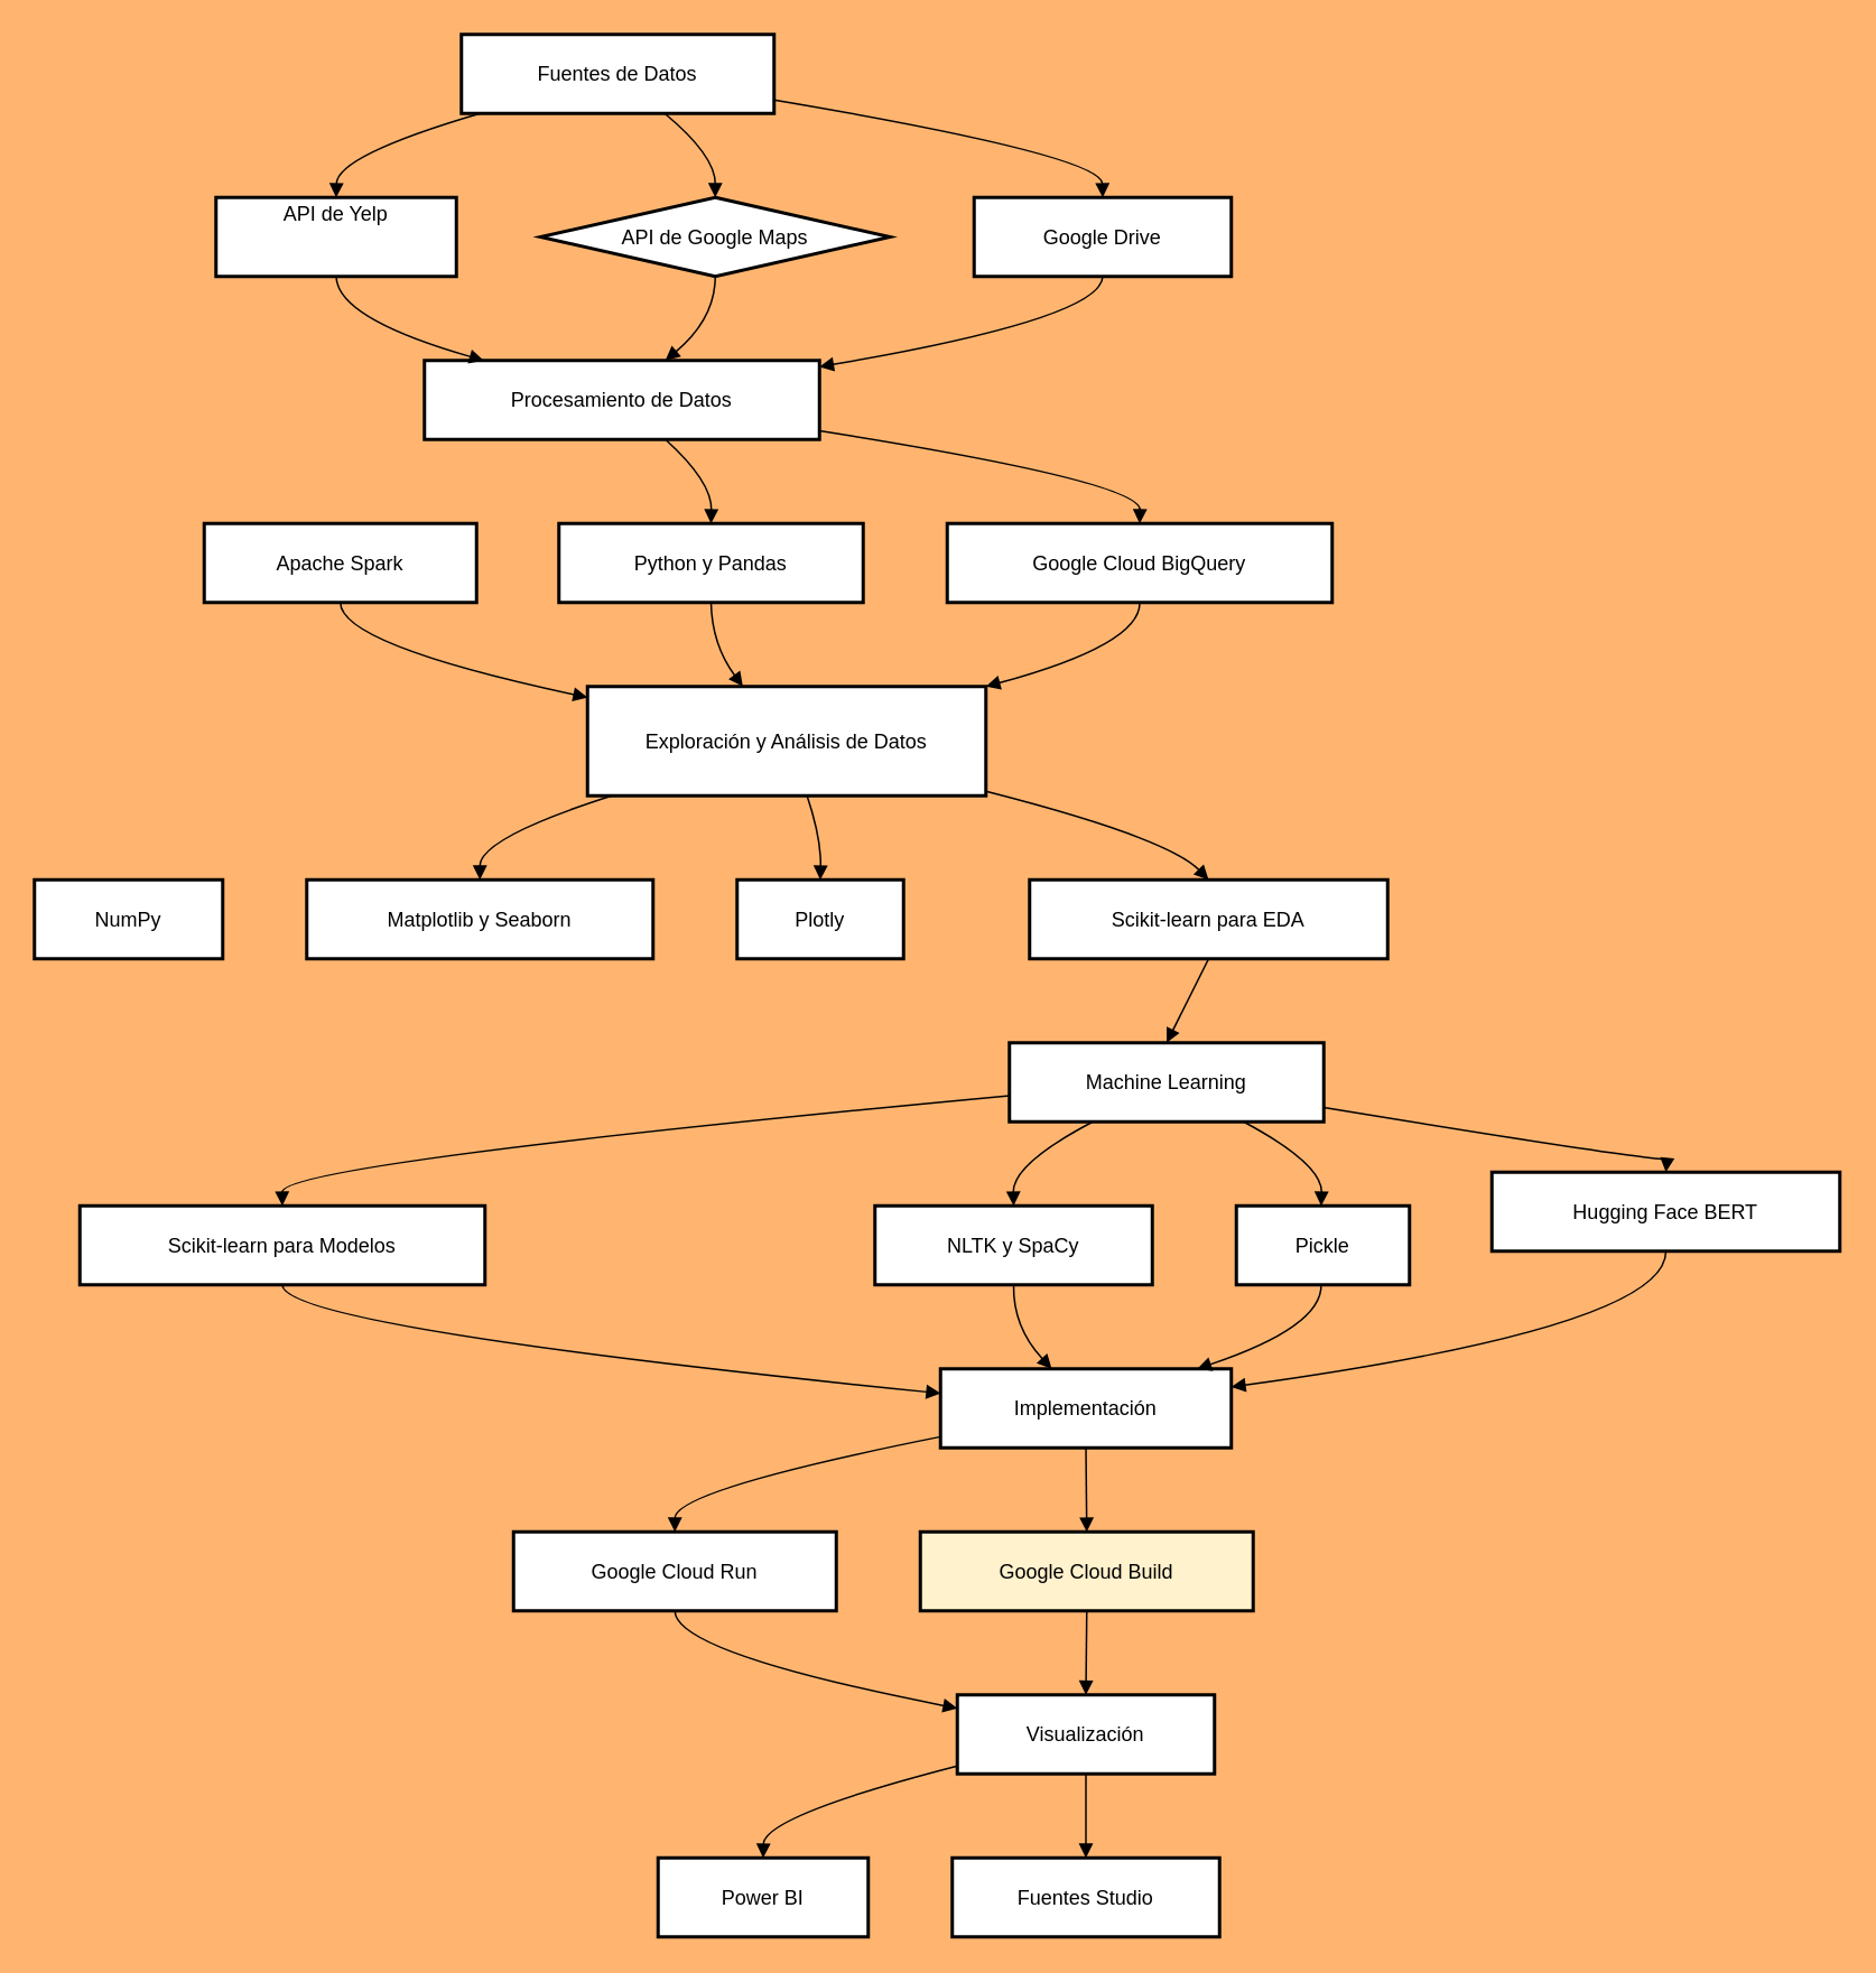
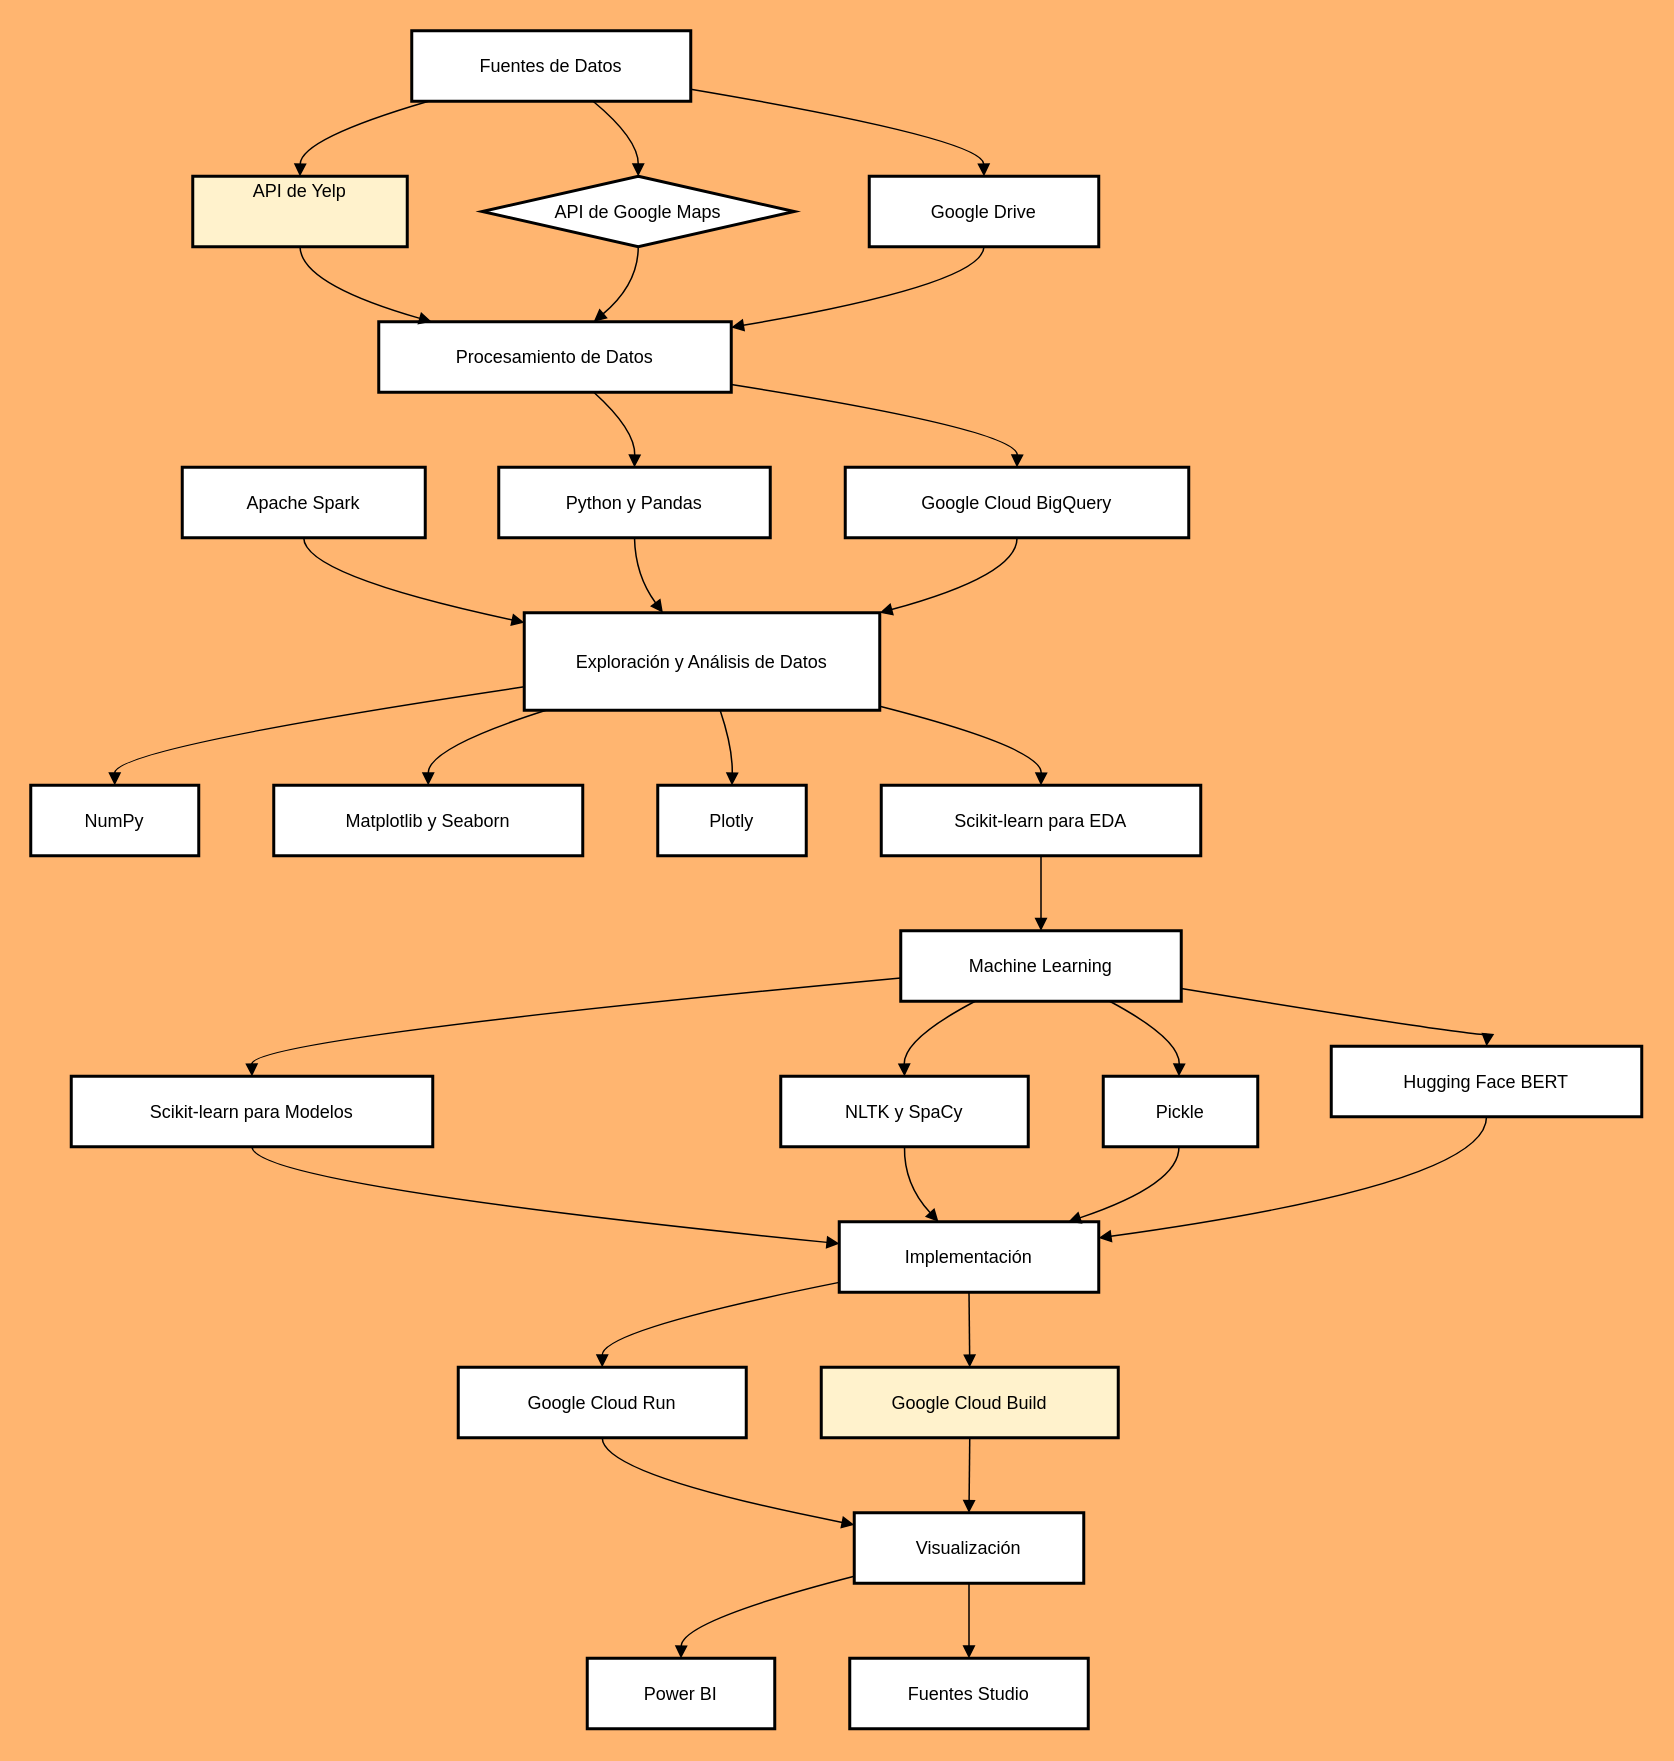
  <mxCell id="0" />
  <mxCell id="1" parent="0" />
  <mxCell id="2" value="Fuentes de Datos" style="whiteSpace=wrap;strokeWidth=2;labelBackgroundColor=none;" vertex="1" parent="1"><mxGeometry x="274" y="20" width="186" height="47" as="geometry" /></mxCell>
- <mxCell id="3" value="API de Yelp&#10;&#10;" style="whiteSpace=wrap;strokeWidth=2;labelBackgroundColor=none;" vertex="1" parent="1"><mxGeometry x="128" y="117" width="143" height="47" as="geometry" /></mxCell>
+ <mxCell id="3" value="API de Yelp&#10;&#10;" style="whiteSpace=wrap;strokeWidth=2;labelBackgroundColor=none;fillColor=#fff2cc;" vertex="1" parent="1"><mxGeometry x="128" y="117" width="143" height="47" as="geometry" /></mxCell>
  <mxCell id="4" value="API de Google Maps" style="rhombus;whiteSpace=wrap;strokeWidth=2;labelBackgroundColor=none;" vertex="1" parent="1"><mxGeometry x="321" y="117" width="208" height="47" as="geometry" /></mxCell>
  <mxCell id="5" value="Google Drive" style="whiteSpace=wrap;strokeWidth=2;labelBackgroundColor=none;" vertex="1" parent="1"><mxGeometry x="579" y="117" width="153" height="47" as="geometry" /></mxCell>
  <mxCell id="6" value="Procesamiento de Datos" style="whiteSpace=wrap;strokeWidth=2;labelBackgroundColor=none;" vertex="1" parent="1"><mxGeometry x="252" y="214" width="235" height="47" as="geometry" /></mxCell>
  <mxCell id="7" value="Apache Spark" style="whiteSpace=wrap;strokeWidth=2;labelBackgroundColor=none;" vertex="1" parent="1"><mxGeometry x="121" y="311" width="162" height="47" as="geometry" /></mxCell>
  <mxCell id="8" value="Python y Pandas" style="whiteSpace=wrap;strokeWidth=2;labelBackgroundColor=none;" vertex="1" parent="1"><mxGeometry x="332" y="311" width="181" height="47" as="geometry" /></mxCell>
  <mxCell id="9" value="Google Cloud BigQuery" style="whiteSpace=wrap;strokeWidth=2;labelBackgroundColor=none;" vertex="1" parent="1"><mxGeometry x="563" y="311" width="229" height="47" as="geometry" /></mxCell>
  <mxCell id="10" value="Exploración y Análisis de Datos" style="whiteSpace=wrap;strokeWidth=2;labelBackgroundColor=none;" vertex="1" parent="1"><mxGeometry x="349" y="408" width="237" height="65" as="geometry" /></mxCell>
  <mxCell id="11" value="NumPy" style="whiteSpace=wrap;strokeWidth=2;labelBackgroundColor=none;" vertex="1" parent="1"><mxGeometry x="20" y="523" width="112" height="47" as="geometry" /></mxCell>
  <mxCell id="12" value="Matplotlib y Seaborn" style="whiteSpace=wrap;strokeWidth=2;labelBackgroundColor=none;" vertex="1" parent="1"><mxGeometry x="182" y="523" width="206" height="47" as="geometry" /></mxCell>
  <mxCell id="13" value="Plotly" style="whiteSpace=wrap;strokeWidth=2;labelBackgroundColor=none;" vertex="1" parent="1"><mxGeometry x="438" y="523" width="99" height="47" as="geometry" /></mxCell>
- <mxCell id="14" value="Scikit-learn para EDA" style="whiteSpace=wrap;strokeWidth=2;labelBackgroundColor=none;" vertex="1" parent="1"><mxGeometry x="612" y="523" width="213" height="47" as="geometry" /></mxCell>
+ <mxCell id="14" value="Scikit-learn para EDA" style="whiteSpace=wrap;strokeWidth=2;labelBackgroundColor=none;" vertex="1" parent="1"><mxGeometry x="587" y="523" width="213" height="47" as="geometry" /></mxCell>
  <mxCell id="15" value="Machine Learning" style="whiteSpace=wrap;strokeWidth=2;labelBackgroundColor=none;" vertex="1" parent="1"><mxGeometry x="600" y="620" width="187" height="47" as="geometry" /></mxCell>
  <mxCell id="16" value="Scikit-learn para Modelos" style="whiteSpace=wrap;strokeWidth=2;labelBackgroundColor=none;" vertex="1" parent="1"><mxGeometry x="47" y="717" width="241" height="47" as="geometry" /></mxCell>
  <mxCell id="17" value="NLTK y SpaCy" style="whiteSpace=wrap;strokeWidth=2;labelBackgroundColor=none;" vertex="1" parent="1"><mxGeometry x="520" y="717" width="165" height="47" as="geometry" /></mxCell>
  <mxCell id="18" value="Pickle" style="whiteSpace=wrap;strokeWidth=2;labelBackgroundColor=none;" vertex="1" parent="1"><mxGeometry x="735" y="717" width="103" height="47" as="geometry" /></mxCell>
  <mxCell id="19" value="Hugging Face BERT" style="whiteSpace=wrap;strokeWidth=2;labelBackgroundColor=none;" vertex="1" parent="1"><mxGeometry x="887" y="697" width="207" height="47" as="geometry" /></mxCell>
  <mxCell id="20" value="Implementación" style="whiteSpace=wrap;strokeWidth=2;labelBackgroundColor=none;" vertex="1" parent="1"><mxGeometry x="559" y="814" width="173" height="47" as="geometry" /></mxCell>
  <mxCell id="21" value="Google Cloud Run" style="whiteSpace=wrap;strokeWidth=2;labelBackgroundColor=none;" vertex="1" parent="1"><mxGeometry x="305" y="911" width="192" height="47" as="geometry" /></mxCell>
  <mxCell id="22" value="Google Cloud Build" style="whiteSpace=wrap;strokeWidth=2;labelBackgroundColor=none;fillColor=#fff2cc;" vertex="1" parent="1"><mxGeometry x="547" y="911" width="198" height="47" as="geometry" /></mxCell>
  <mxCell id="23" value="Visualización" style="whiteSpace=wrap;strokeWidth=2;labelBackgroundColor=none;" vertex="1" parent="1"><mxGeometry x="569" y="1008" width="153" height="47" as="geometry" /></mxCell>
  <mxCell id="24" value="Power BI" style="whiteSpace=wrap;strokeWidth=2;labelBackgroundColor=none;" vertex="1" parent="1"><mxGeometry x="391" y="1105" width="125" height="47" as="geometry" /></mxCell>
  <mxCell id="25" value="Fuentes Studio" style="whiteSpace=wrap;strokeWidth=2;labelBackgroundColor=none;" vertex="1" parent="1"><mxGeometry x="566" y="1105" width="159" height="47" as="geometry" /></mxCell>
  <mxCell id="26" value="" style="curved=1;startArrow=none;endArrow=block;exitX=0.06;exitY=1;entryX=0.5;entryY=0;rounded=0;labelBackgroundColor=none;fontColor=default;" edge="1" parent="1" source="2" target="3"><mxGeometry relative="1" as="geometry"><Array as="points"><mxPoint x="200" y="92" /></Array></mxGeometry></mxCell>
  <mxCell id="27" value="" style="curved=1;startArrow=none;endArrow=block;exitX=0.65;exitY=1;entryX=0.5;entryY=0;rounded=0;labelBackgroundColor=none;fontColor=default;" edge="1" parent="1" source="2" target="4"><mxGeometry relative="1" as="geometry"><Array as="points"><mxPoint x="425" y="92" /></Array></mxGeometry></mxCell>
  <mxCell id="28" value="" style="curved=1;startArrow=none;endArrow=block;exitX=1;exitY=0.83;entryX=0.5;entryY=0;rounded=0;labelBackgroundColor=none;fontColor=default;" edge="1" parent="1" source="2" target="5"><mxGeometry relative="1" as="geometry"><Array as="points"><mxPoint x="655" y="92" /></Array></mxGeometry></mxCell>
  <mxCell id="29" value="" style="curved=1;startArrow=none;endArrow=block;exitX=0.5;exitY=1;entryX=0.15;entryY=0;rounded=0;labelBackgroundColor=none;fontColor=default;" edge="1" parent="1" source="3" target="6"><mxGeometry relative="1" as="geometry"><Array as="points"><mxPoint x="200" y="189" /></Array></mxGeometry></mxCell>
  <mxCell id="30" value="" style="curved=1;startArrow=none;endArrow=block;exitX=0.5;exitY=1;entryX=0.61;entryY=0;rounded=0;labelBackgroundColor=none;fontColor=default;" edge="1" parent="1" source="4" target="6"><mxGeometry relative="1" as="geometry"><Array as="points"><mxPoint x="425" y="189" /></Array></mxGeometry></mxCell>
  <mxCell id="31" value="" style="curved=1;startArrow=none;endArrow=block;exitX=0.5;exitY=1;entryX=1;entryY=0.08;rounded=0;labelBackgroundColor=none;fontColor=default;" edge="1" parent="1" source="5" target="6"><mxGeometry relative="1" as="geometry"><Array as="points"><mxPoint x="655" y="189" /></Array></mxGeometry></mxCell>
  <mxCell id="32" value="" style="curved=1;startArrow=none;endArrow=block;exitX=0.61;exitY=1;entryX=0.5;entryY=0;rounded=0;labelBackgroundColor=none;fontColor=default;" edge="1" parent="1" source="6" target="8"><mxGeometry relative="1" as="geometry"><Array as="points"><mxPoint x="423" y="286" /></Array></mxGeometry></mxCell>
  <mxCell id="33" value="" style="curved=1;startArrow=none;endArrow=block;exitX=1;exitY=0.89;entryX=0.5;entryY=0;rounded=0;labelBackgroundColor=none;fontColor=default;" edge="1" parent="1" source="6" target="9"><mxGeometry relative="1" as="geometry"><Array as="points"><mxPoint x="678" y="286" /></Array></mxGeometry></mxCell>
  <mxCell id="34" value="" style="curved=1;startArrow=none;endArrow=block;exitX=0.5;exitY=1;entryX=0;entryY=0.1;rounded=0;labelBackgroundColor=none;fontColor=default;" edge="1" parent="1" source="7" target="10"><mxGeometry relative="1" as="geometry"><Array as="points"><mxPoint x="202" y="383" /></Array></mxGeometry></mxCell>
  <mxCell id="35" value="" style="curved=1;startArrow=none;endArrow=block;exitX=0.5;exitY=1;entryX=0.39;entryY=0;rounded=0;labelBackgroundColor=none;fontColor=default;" edge="1" parent="1" source="8" target="10"><mxGeometry relative="1" as="geometry"><Array as="points"><mxPoint x="423" y="383" /></Array></mxGeometry></mxCell>
  <mxCell id="36" value="" style="curved=1;startArrow=none;endArrow=block;exitX=0.5;exitY=1;entryX=1;entryY=0;rounded=0;labelBackgroundColor=none;fontColor=default;" edge="1" parent="1" source="9" target="10"><mxGeometry relative="1" as="geometry"><Array as="points"><mxPoint x="678" y="383" /></Array></mxGeometry></mxCell>
+ <mxCell id="37" value="" style="curved=1;startArrow=none;endArrow=block;exitX=0;exitY=0.76;entryX=0.5;entryY=-0.01;rounded=0;labelBackgroundColor=none;fontColor=default;" edge="1" parent="1" source="10" target="11"><mxGeometry relative="1" as="geometry"><Array as="points"><mxPoint x="76" y="498" /></Array></mxGeometry></mxCell>
  <mxCell id="38" value="" style="curved=1;startArrow=none;endArrow=block;exitX=0.07;exitY=0.99;entryX=0.5;entryY=-0.01;rounded=0;labelBackgroundColor=none;fontColor=default;" edge="1" parent="1" source="10" target="12"><mxGeometry relative="1" as="geometry"><Array as="points"><mxPoint x="285" y="498" /></Array></mxGeometry></mxCell>
  <mxCell id="39" value="" style="curved=1;startArrow=none;endArrow=block;exitX=0.55;exitY=0.99;entryX=0.5;entryY=-0.01;rounded=0;labelBackgroundColor=none;fontColor=default;" edge="1" parent="1" source="10" target="13"><mxGeometry relative="1" as="geometry"><Array as="points"><mxPoint x="488" y="498" /></Array></mxGeometry></mxCell>
  <mxCell id="40" value="" style="curved=1;startArrow=none;endArrow=block;exitX=1;exitY=0.96;entryX=0.5;entryY=-0.01;rounded=0;labelBackgroundColor=none;fontColor=default;" edge="1" parent="1" source="10" target="14"><mxGeometry relative="1" as="geometry"><Array as="points"><mxPoint x="694" y="498" /></Array></mxGeometry></mxCell>
  <mxCell id="41" value="" style="curved=1;startArrow=none;endArrow=block;exitX=0.5;exitY=0.99;entryX=0.5;entryY=-0.01;rounded=0;labelBackgroundColor=none;fontColor=default;" edge="1" parent="1" source="14" target="15"><mxGeometry relative="1" as="geometry"><Array as="points" /></mxGeometry></mxCell>
  <mxCell id="42" value="" style="curved=1;startArrow=none;endArrow=block;exitX=0;exitY=0.67;entryX=0.5;entryY=-0.01;rounded=0;labelBackgroundColor=none;fontColor=default;" edge="1" parent="1" source="15" target="16"><mxGeometry relative="1" as="geometry"><Array as="points"><mxPoint x="167" y="692" /></Array></mxGeometry></mxCell>
  <mxCell id="43" value="" style="curved=1;startArrow=none;endArrow=block;exitX=0.27;exitY=0.99;entryX=0.5;entryY=-0.01;rounded=0;labelBackgroundColor=none;fontColor=default;" edge="1" parent="1" source="15" target="17"><mxGeometry relative="1" as="geometry"><Array as="points"><mxPoint x="602" y="692" /></Array></mxGeometry></mxCell>
  <mxCell id="44" value="" style="curved=1;startArrow=none;endArrow=block;exitX=0.74;exitY=0.99;entryX=0.49;entryY=-0.01;rounded=0;labelBackgroundColor=none;fontColor=default;" edge="1" parent="1" source="15" target="18"><mxGeometry relative="1" as="geometry"><Array as="points"><mxPoint x="786" y="692" /></Array></mxGeometry></mxCell>
  <mxCell id="45" value="" style="curved=1;startArrow=none;endArrow=block;exitX=1;exitY=0.82;entryX=0.5;entryY=-0.01;rounded=0;labelBackgroundColor=none;fontColor=default;" edge="1" parent="1" source="15" target="19"><mxGeometry relative="1" as="geometry"><Array as="points"><mxPoint x="991" y="692" /></Array></mxGeometry></mxCell>
  <mxCell id="46" value="" style="curved=1;startArrow=none;endArrow=block;exitX=0.5;exitY=0.99;entryX=0;entryY=0.31;rounded=0;labelBackgroundColor=none;fontColor=default;" edge="1" parent="1" source="16" target="20"><mxGeometry relative="1" as="geometry"><Array as="points"><mxPoint x="167" y="789" /></Array></mxGeometry></mxCell>
  <mxCell id="47" value="" style="curved=1;startArrow=none;endArrow=block;exitX=0.5;exitY=0.99;entryX=0.38;entryY=-0.01;rounded=0;labelBackgroundColor=none;fontColor=default;" edge="1" parent="1" source="17" target="20"><mxGeometry relative="1" as="geometry"><Array as="points"><mxPoint x="602" y="789" /></Array></mxGeometry></mxCell>
  <mxCell id="48" value="" style="curved=1;startArrow=none;endArrow=block;exitX=0.49;exitY=0.99;entryX=0.89;entryY=-0.01;rounded=0;labelBackgroundColor=none;fontColor=default;" edge="1" parent="1" source="18" target="20"><mxGeometry relative="1" as="geometry"><Array as="points"><mxPoint x="786" y="789" /></Array></mxGeometry></mxCell>
  <mxCell id="49" value="" style="curved=1;startArrow=none;endArrow=block;exitX=0.5;exitY=0.99;entryX=1;entryY=0.23;rounded=0;labelBackgroundColor=none;fontColor=default;" edge="1" parent="1" source="19" target="20"><mxGeometry relative="1" as="geometry"><Array as="points"><mxPoint x="991" y="789" /></Array></mxGeometry></mxCell>
  <mxCell id="50" value="" style="curved=1;startArrow=none;endArrow=block;exitX=0;exitY=0.86;entryX=0.5;entryY=-0.01;rounded=0;labelBackgroundColor=none;fontColor=default;" edge="1" parent="1" source="20" target="21"><mxGeometry relative="1" as="geometry"><Array as="points"><mxPoint x="401" y="886" /></Array></mxGeometry></mxCell>
  <mxCell id="51" value="" style="curved=1;startArrow=none;endArrow=block;exitX=0.5;exitY=0.99;entryX=0.5;entryY=-0.01;rounded=0;labelBackgroundColor=none;fontColor=default;" edge="1" parent="1" source="20" target="22"><mxGeometry relative="1" as="geometry"><Array as="points" /></mxGeometry></mxCell>
  <mxCell id="52" value="" style="curved=1;startArrow=none;endArrow=block;exitX=0.5;exitY=0.99;entryX=0;entryY=0.17;rounded=0;labelBackgroundColor=none;fontColor=default;" edge="1" parent="1" source="21" target="23"><mxGeometry relative="1" as="geometry"><Array as="points"><mxPoint x="401" y="983" /></Array></mxGeometry></mxCell>
  <mxCell id="53" value="" style="curved=1;startArrow=none;endArrow=block;exitX=0.5;exitY=0.99;entryX=0.5;entryY=-0.01;rounded=0;labelBackgroundColor=none;fontColor=default;" edge="1" parent="1" source="22" target="23"><mxGeometry relative="1" as="geometry"><Array as="points" /></mxGeometry></mxCell>
  <mxCell id="54" value="" style="curved=1;startArrow=none;endArrow=block;exitX=0;exitY=0.9;entryX=0.5;entryY=-0.01;rounded=0;labelBackgroundColor=none;fontColor=default;" edge="1" parent="1" source="23" target="24"><mxGeometry relative="1" as="geometry"><Array as="points"><mxPoint x="454" y="1080" /></Array></mxGeometry></mxCell>
  <mxCell id="55" value="" style="curved=1;startArrow=none;endArrow=block;exitX=0.5;exitY=0.99;entryX=0.5;entryY=-0.01;rounded=0;labelBackgroundColor=none;fontColor=default;" edge="1" parent="1" source="23" target="25"><mxGeometry relative="1" as="geometry"><Array as="points" /></mxGeometry></mxCell>
